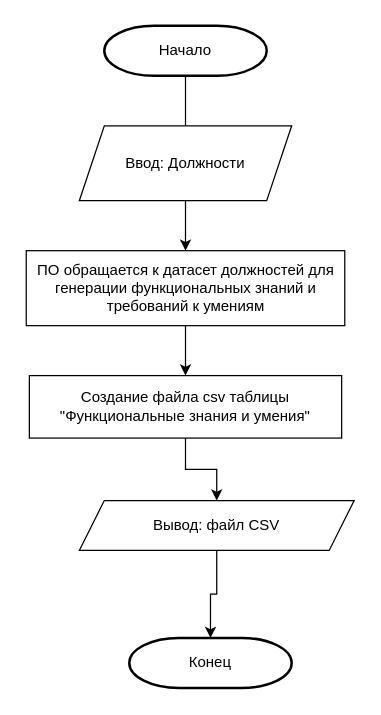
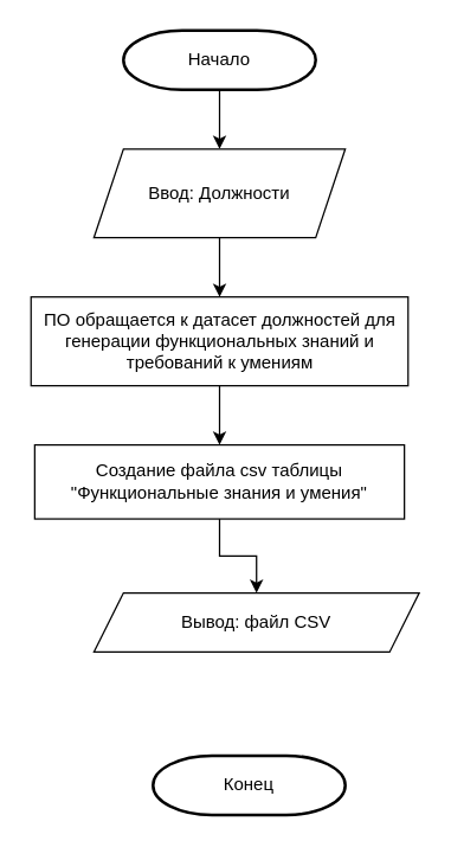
  <mxCell id="0" />
  <mxCell id="1" parent="0" />
- <mxCell id="2" value="" style="edgeStyle=orthogonalEdgeStyle;rounded=0;orthogonalLoop=1;jettySize=auto;html=1;endArrow=none;" parent="1" source="3" target="6" edge="1"><mxGeometry relative="1" as="geometry" /></mxCell>
+ <mxCell id="2" value="" style="edgeStyle=orthogonalEdgeStyle;rounded=0;orthogonalLoop=1;jettySize=auto;html=1;" parent="1" source="3" target="6" edge="1"><mxGeometry relative="1" as="geometry" /></mxCell>
  <mxCell id="3" value="Начало" style="strokeWidth=2;html=1;shape=mxgraph.flowchart.terminator;whiteSpace=wrap;" parent="1" vertex="1"><mxGeometry x="83" y="20" width="130" height="40" as="geometry" /></mxCell>
  <mxCell id="4" value="Конец" style="strokeWidth=2;html=1;shape=mxgraph.flowchart.terminator;whiteSpace=wrap;" parent="1" vertex="1"><mxGeometry x="103" y="510" width="130" height="40" as="geometry" /></mxCell>
  <mxCell id="5" value="" style="edgeStyle=orthogonalEdgeStyle;rounded=0;orthogonalLoop=1;jettySize=auto;html=1;" parent="1" source="6" target="8" edge="1"><mxGeometry relative="1" as="geometry" /></mxCell>
  <mxCell id="6" value="Ввод: Должности" style="shape=parallelogram;perimeter=parallelogramPerimeter;whiteSpace=wrap;html=1;fixedSize=1;" parent="1" vertex="1"><mxGeometry x="63" y="100" width="170" height="60" as="geometry" /></mxCell>
  <mxCell id="7" value="" style="edgeStyle=orthogonalEdgeStyle;rounded=0;orthogonalLoop=1;jettySize=auto;html=1;" parent="1" source="8" target="10" edge="1"><mxGeometry relative="1" as="geometry" /></mxCell>
  <mxCell id="8" value="ПО обращается к датасет должностей для генерации функциональных знаний и требований к умениям" style="rounded=0;whiteSpace=wrap;html=1;" parent="1" vertex="1"><mxGeometry x="20.5" y="200" width="255" height="60" as="geometry" /></mxCell>
  <mxCell id="9" value="" style="edgeStyle=orthogonalEdgeStyle;rounded=0;orthogonalLoop=1;jettySize=auto;html=1;" parent="1" source="10" target="12" edge="1"><mxGeometry relative="1" as="geometry" /></mxCell>
  <mxCell id="10" value="Создание файла csv таблицы &quot;Функциональные знания и умения&quot;" style="rounded=0;whiteSpace=wrap;html=1;" parent="1" vertex="1"><mxGeometry x="23" y="300" width="250" height="50" as="geometry" /></mxCell>
- <mxCell id="11" value="" style="edgeStyle=orthogonalEdgeStyle;rounded=0;orthogonalLoop=1;jettySize=auto;html=1;" parent="1" source="12" target="4" edge="1"><mxGeometry relative="1" as="geometry" /></mxCell>
  <mxCell id="12" value="Вывод: файл CSV" style="shape=parallelogram;perimeter=parallelogramPerimeter;whiteSpace=wrap;html=1;fixedSize=1;" parent="1" vertex="1"><mxGeometry x="63" y="400" width="220" height="40" as="geometry" /></mxCell>
